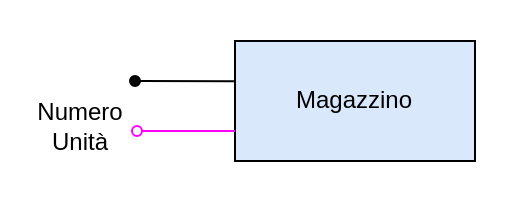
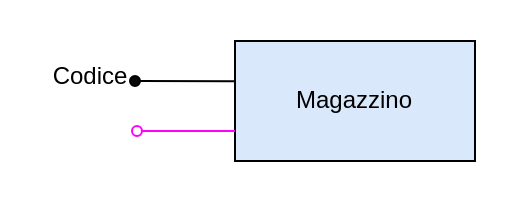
  <mxCell id="0" />
  <mxCell id="1" parent="0" />
  <mxCell id="2" value="Magazzino" style="rounded=0;whiteSpace=wrap;html=1;fillColor=#dae8fc;" parent="1" vertex="1"><mxGeometry x="117" y="20" width="120" height="60" as="geometry" /></mxCell>
  <mxCell id="3" value="" style="endArrow=none;html=1;entryX=-0.003;entryY=0.335;entryDx=0;entryDy=0;entryPerimeter=0;" parent="1" source="4" target="2" edge="1"><mxGeometry width="50" height="50" relative="1" as="geometry"><mxPoint x="67" y="40" as="sourcePoint" /><mxPoint x="117" y="20" as="targetPoint" /></mxGeometry></mxCell>
  <mxCell id="4" value="" style="ellipse;whiteSpace=wrap;html=1;aspect=fixed;fillColor=#080808;" parent="1" vertex="1"><mxGeometry x="64.5" y="37.5" width="5" height="5" as="geometry" /></mxCell>
+ <mxCell id="5" value="Codice" style="text;html=1;strokeColor=none;fillColor=none;align=center;verticalAlign=middle;whiteSpace=wrap;rounded=0;" parent="1" vertex="1"><mxGeometry x="24.5" y="28" width="40" height="20" as="geometry" /></mxCell>
  <mxCell id="6" value="" style="endArrow=none;html=1;entryX=0;entryY=0.75;entryDx=0;entryDy=0;strokeColor=#FF00FF;" parent="1" source="7" target="2" edge="1"><mxGeometry width="50" height="50" relative="1" as="geometry"><mxPoint x="72" y="65" as="sourcePoint" /><mxPoint x="82" y="60" as="targetPoint" /></mxGeometry></mxCell>
  <mxCell id="7" value="" style="ellipse;whiteSpace=wrap;html=1;aspect=fixed;strokeColor=#FF00FF;" parent="1" vertex="1"><mxGeometry x="65.5" y="62.5" width="5" height="5" as="geometry" /></mxCell>
- <mxCell id="8" value="Numero&lt;br&gt;Unità" style="text;html=1;strokeColor=none;fillColor=none;align=center;verticalAlign=middle;whiteSpace=wrap;rounded=0;" parent="1" vertex="1"><mxGeometry x="20" y="53" width="40" height="20" as="geometry" /></mxCell>
